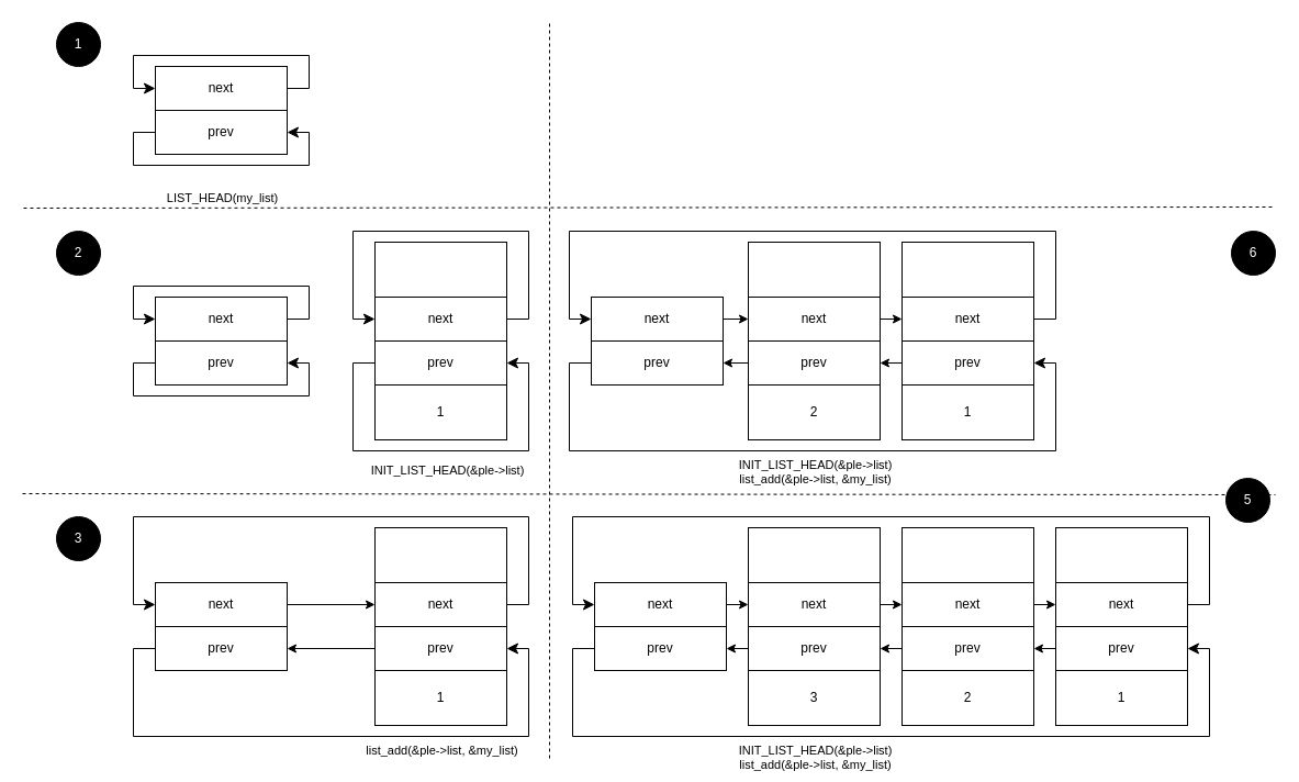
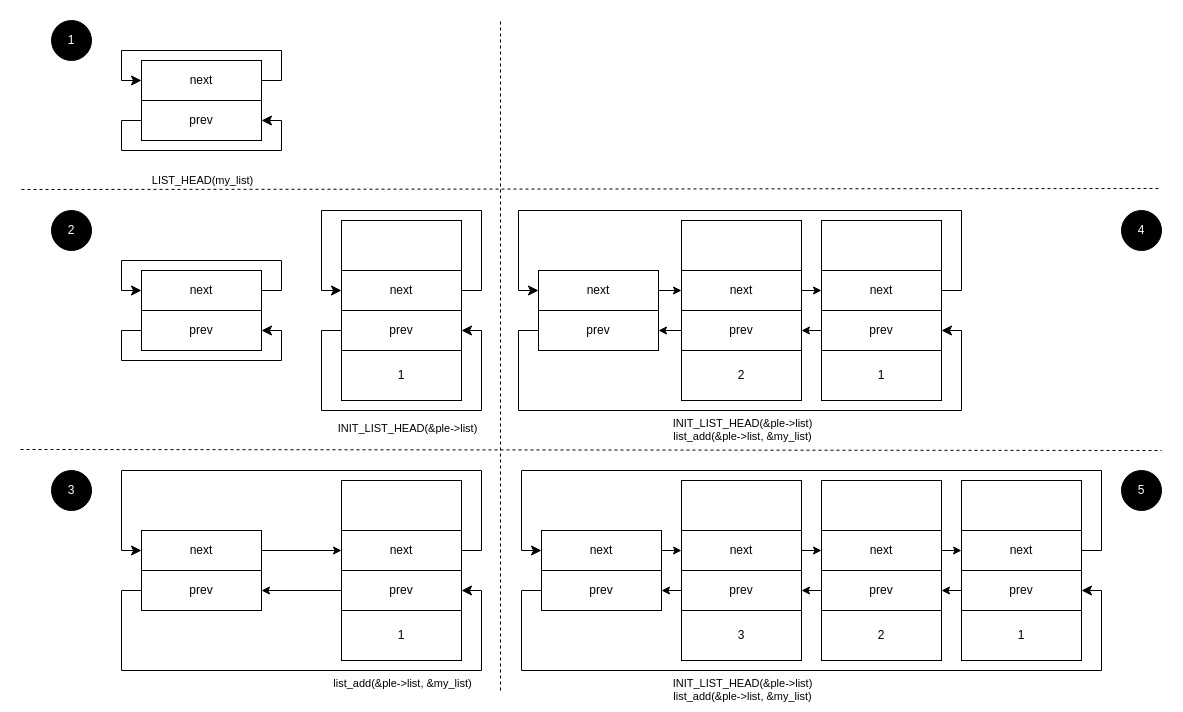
  <mxCell id="0" />
  <mxCell id="1" parent="0" />
  <mxCell id="2" value="next" style="rounded=0;whiteSpace=wrap;html=1;fontColor=#000000;" parent="1" vertex="1"><mxGeometry x="141" y="60" width="120" height="40" as="geometry" /></mxCell>
  <mxCell id="3" value="prev" style="rounded=0;whiteSpace=wrap;html=1;fontColor=#000000;" parent="1" vertex="1"><mxGeometry x="141" y="100" width="120" height="40" as="geometry" /></mxCell>
  <mxCell id="4" value="" style="edgeStyle=segmentEdgeStyle;endArrow=classic;html=1;curved=0;rounded=0;endSize=8;startSize=8;exitX=1;exitY=0.5;exitDx=0;exitDy=0;entryX=0;entryY=0.5;entryDx=0;entryDy=0;fontColor=#000000;" parent="1" source="2" target="2" edge="1"><mxGeometry width="50" height="50" relative="1" as="geometry"><mxPoint x="310" y="159" as="sourcePoint" /><mxPoint x="360" y="109" as="targetPoint" /><Array as="points"><mxPoint x="281" y="80" /><mxPoint x="281" y="50" /><mxPoint x="121" y="50" /><mxPoint x="121" y="80" /></Array></mxGeometry></mxCell>
  <mxCell id="5" value="" style="edgeStyle=segmentEdgeStyle;endArrow=classic;html=1;curved=0;rounded=0;endSize=8;startSize=8;exitX=0;exitY=0.5;exitDx=0;exitDy=0;entryX=1;entryY=0.5;entryDx=0;entryDy=0;fontColor=#000000;" parent="1" source="3" target="3" edge="1"><mxGeometry width="50" height="50" relative="1" as="geometry"><mxPoint x="170" y="209" as="sourcePoint" /><mxPoint x="290" y="99" as="targetPoint" /><Array as="points"><mxPoint x="121" y="120" /><mxPoint x="121" y="150" /><mxPoint x="281" y="150" /><mxPoint x="281" y="120" /></Array></mxGeometry></mxCell>
  <mxCell id="6" value="" style="endArrow=none;dashed=1;html=1;labelPosition=center;verticalLabelPosition=top;align=center;verticalAlign=bottom;fontColor=#000000;" parent="1" edge="1"><mxGeometry width="50" height="50" relative="1" as="geometry"><mxPoint x="21" y="189" as="sourcePoint" /><mxPoint x="1161" y="188" as="targetPoint" /></mxGeometry></mxCell>
  <mxCell id="7" value="LIST_HEAD(my_list)" style="edgeLabel;html=1;align=center;verticalAlign=bottom;resizable=0;points=[];labelPosition=center;verticalLabelPosition=top;fontColor=#000000;" parent="6" vertex="1" connectable="0"><mxGeometry relative="1" as="geometry"><mxPoint x="-389" y="-1" as="offset" /></mxGeometry></mxCell>
  <mxCell id="8" value="1" style="ellipse;whiteSpace=wrap;html=1;aspect=fixed;labelBackgroundColor=#000000;fontColor=#FFFFFF;fillColor=#000000;" parent="1" vertex="1"><mxGeometry x="51" y="20" width="40" height="40" as="geometry" /></mxCell>
  <mxCell id="9" value="next" style="rounded=0;whiteSpace=wrap;html=1;fontColor=#000000;" parent="1" vertex="1"><mxGeometry x="141" y="270" width="120" height="40" as="geometry" /></mxCell>
  <mxCell id="10" value="prev" style="rounded=0;whiteSpace=wrap;html=1;fontColor=#000000;" parent="1" vertex="1"><mxGeometry x="141" y="310" width="120" height="40" as="geometry" /></mxCell>
  <mxCell id="11" value="" style="edgeStyle=segmentEdgeStyle;endArrow=classic;html=1;curved=0;rounded=0;endSize=8;startSize=8;exitX=1;exitY=0.5;exitDx=0;exitDy=0;entryX=0;entryY=0.5;entryDx=0;entryDy=0;fontColor=#000000;" parent="1" source="9" target="9" edge="1"><mxGeometry width="50" height="50" relative="1" as="geometry"><mxPoint x="310" y="370" as="sourcePoint" /><mxPoint x="360" y="320" as="targetPoint" /><Array as="points"><mxPoint x="281" y="290" /><mxPoint x="281" y="260" /><mxPoint x="121" y="260" /><mxPoint x="121" y="290" /></Array></mxGeometry></mxCell>
  <mxCell id="12" value="" style="edgeStyle=segmentEdgeStyle;endArrow=classic;html=1;curved=0;rounded=0;endSize=8;startSize=8;exitX=0;exitY=0.5;exitDx=0;exitDy=0;entryX=1;entryY=0.5;entryDx=0;entryDy=0;fontColor=#000000;" parent="1" source="10" target="10" edge="1"><mxGeometry width="50" height="50" relative="1" as="geometry"><mxPoint x="170" y="420" as="sourcePoint" /><mxPoint x="290" y="310" as="targetPoint" /><Array as="points"><mxPoint x="121" y="330" /><mxPoint x="121" y="360" /><mxPoint x="281" y="360" /><mxPoint x="281" y="330" /></Array></mxGeometry></mxCell>
  <mxCell id="13" value="2" style="ellipse;whiteSpace=wrap;html=1;aspect=fixed;labelBackgroundColor=#000000;fontColor=#FFFFFF;fillColor=#000000;" parent="1" vertex="1"><mxGeometry x="51" y="210" width="40" height="40" as="geometry" /></mxCell>
  <mxCell id="14" value="next" style="rounded=0;whiteSpace=wrap;html=1;fontColor=#000000;" parent="1" vertex="1"><mxGeometry x="341" y="270" width="120" height="40" as="geometry" /></mxCell>
  <mxCell id="15" value="prev" style="rounded=0;whiteSpace=wrap;html=1;fontColor=#000000;" parent="1" vertex="1"><mxGeometry x="341" y="310" width="120" height="40" as="geometry" /></mxCell>
  <mxCell id="16" value="" style="edgeStyle=segmentEdgeStyle;endArrow=classic;html=1;curved=0;rounded=0;endSize=8;startSize=8;exitX=1;exitY=0.5;exitDx=0;exitDy=0;entryX=0;entryY=0.5;entryDx=0;entryDy=0;fontColor=#000000;" parent="1" source="14" target="14" edge="1"><mxGeometry width="50" height="50" relative="1" as="geometry"><mxPoint x="510" y="369" as="sourcePoint" /><mxPoint x="560" y="319" as="targetPoint" /><Array as="points"><mxPoint x="481" y="290" /><mxPoint x="481" y="210" /><mxPoint x="321" y="210" /><mxPoint x="321" y="290" /></Array></mxGeometry></mxCell>
  <mxCell id="17" value="" style="edgeStyle=segmentEdgeStyle;endArrow=classic;html=1;curved=0;rounded=0;endSize=8;startSize=8;exitX=0;exitY=0.5;exitDx=0;exitDy=0;entryX=1;entryY=0.5;entryDx=0;entryDy=0;fontColor=#000000;" parent="1" source="15" target="15" edge="1"><mxGeometry width="50" height="50" relative="1" as="geometry"><mxPoint x="370" y="419" as="sourcePoint" /><mxPoint x="490" y="309" as="targetPoint" /><Array as="points"><mxPoint x="321" y="330" /><mxPoint x="321" y="410" /><mxPoint x="481" y="410" /><mxPoint x="481" y="330" /></Array></mxGeometry></mxCell>
  <mxCell id="18" value="" style="rounded=0;whiteSpace=wrap;html=1;labelBackgroundColor=#000000;fontColor=#000000;fillColor=#FFFFFF;" parent="1" vertex="1"><mxGeometry x="341" y="220" width="120" height="50" as="geometry" /></mxCell>
  <mxCell id="19" value="" style="endArrow=none;dashed=1;html=1;labelPosition=center;verticalLabelPosition=top;align=center;verticalAlign=bottom;fontColor=#000000;" parent="1" edge="1"><mxGeometry width="50" height="50" relative="1" as="geometry"><mxPoint x="20" y="449" as="sourcePoint" /><mxPoint x="1161" y="450" as="targetPoint" /></mxGeometry></mxCell>
  <mxCell id="20" value="&lt;font&gt;INIT_LIST_HEAD(&amp;amp;ple-&amp;gt;list)&lt;/font&gt;" style="edgeLabel;html=1;align=center;verticalAlign=bottom;resizable=0;points=[];fontColor=#000000;labelPosition=center;verticalLabelPosition=top;" parent="19" vertex="1" connectable="0"><mxGeometry relative="1" as="geometry"><mxPoint x="-184" y="-14" as="offset" /></mxGeometry></mxCell>
  <mxCell id="21" value="" style="endArrow=none;dashed=1;html=1;fontColor=#000000;" parent="1" edge="1"><mxGeometry width="50" height="50" relative="1" as="geometry"><mxPoint x="500" y="690" as="sourcePoint" /><mxPoint x="500" y="20" as="targetPoint" /></mxGeometry></mxCell>
  <mxCell id="22" style="edgeStyle=none;html=1;exitX=1;exitY=0.5;exitDx=0;exitDy=0;entryX=0;entryY=0.5;entryDx=0;entryDy=0;fontColor=#000000;" parent="1" source="23" target="26" edge="1"><mxGeometry relative="1" as="geometry" /></mxCell>
  <mxCell id="23" value="next" style="rounded=0;whiteSpace=wrap;html=1;fontColor=#000000;" parent="1" vertex="1"><mxGeometry x="141" y="530" width="120" height="40" as="geometry" /></mxCell>
  <mxCell id="24" value="prev" style="rounded=0;whiteSpace=wrap;html=1;fontColor=#000000;" parent="1" vertex="1"><mxGeometry x="141" y="570" width="120" height="40" as="geometry" /></mxCell>
  <mxCell id="25" value="3" style="ellipse;whiteSpace=wrap;html=1;aspect=fixed;labelBackgroundColor=#000000;fontColor=#FFFFFF;fillColor=#000000;" parent="1" vertex="1"><mxGeometry x="51" y="470" width="40" height="40" as="geometry" /></mxCell>
  <mxCell id="26" value="next" style="rounded=0;whiteSpace=wrap;html=1;fontColor=#000000;" parent="1" vertex="1"><mxGeometry x="341" y="530" width="120" height="40" as="geometry" /></mxCell>
  <mxCell id="27" style="edgeStyle=none;html=1;exitX=0;exitY=0.5;exitDx=0;exitDy=0;entryX=1;entryY=0.5;entryDx=0;entryDy=0;fontColor=#FFFFFF;startArrow=none;startFill=0;" edge="1" parent="1" source="28" target="24"><mxGeometry relative="1" as="geometry" /></mxCell>
  <mxCell id="28" value="prev" style="rounded=0;whiteSpace=wrap;html=1;fontColor=#000000;" parent="1" vertex="1"><mxGeometry x="341" y="570" width="120" height="40" as="geometry" /></mxCell>
  <mxCell id="29" value="" style="edgeStyle=segmentEdgeStyle;endArrow=classic;html=1;curved=0;rounded=0;endSize=8;startSize=8;entryX=0;entryY=0.5;entryDx=0;entryDy=0;exitX=1;exitY=0.5;exitDx=0;exitDy=0;fontColor=#000000;" parent="1" source="26" target="23" edge="1"><mxGeometry width="50" height="50" relative="1" as="geometry"><mxPoint x="461" y="547" as="sourcePoint" /><mxPoint x="121" y="550" as="targetPoint" /><Array as="points"><mxPoint x="481" y="550" /><mxPoint x="481" y="470" /><mxPoint x="121" y="470" /><mxPoint x="121" y="550" /></Array></mxGeometry></mxCell>
  <mxCell id="30" value="" style="edgeStyle=segmentEdgeStyle;endArrow=classic;html=1;curved=0;rounded=0;endSize=8;startSize=8;entryX=1;entryY=0.5;entryDx=0;entryDy=0;exitX=0;exitY=0.5;exitDx=0;exitDy=0;fontColor=#000000;" parent="1" source="24" target="28" edge="1"><mxGeometry width="50" height="50" relative="1" as="geometry"><mxPoint x="141" y="587" as="sourcePoint" /><mxPoint x="488" y="567" as="targetPoint" /><Array as="points"><mxPoint x="141" y="590" /><mxPoint x="121" y="590" /><mxPoint x="121" y="670" /><mxPoint x="481" y="670" /><mxPoint x="481" y="590" /></Array></mxGeometry></mxCell>
  <mxCell id="31" value="list_add(&amp;amp;ple-&amp;gt;list, &amp;amp;my_list)" style="edgeLabel;html=1;align=center;verticalAlign=top;resizable=0;points=[];fontColor=#000000;labelPosition=center;verticalLabelPosition=bottom;" parent="30" vertex="1" connectable="0"><mxGeometry relative="1" as="geometry"><mxPoint x="100" as="offset" /></mxGeometry></mxCell>
  <mxCell id="32" value="" style="rounded=0;whiteSpace=wrap;html=1;labelBackgroundColor=#000000;fontColor=#000000;fillColor=#FFFFFF;" parent="1" vertex="1"><mxGeometry x="341" y="480" width="120" height="50" as="geometry" /></mxCell>
  <mxCell id="33" style="edgeStyle=none;html=1;exitX=1;exitY=0.5;exitDx=0;exitDy=0;entryX=0;entryY=0.5;entryDx=0;entryDy=0;fontColor=#000000;" parent="1" source="34" target="38" edge="1"><mxGeometry relative="1" as="geometry" /></mxCell>
  <mxCell id="34" value="next" style="rounded=0;whiteSpace=wrap;html=1;fontColor=#000000;" parent="1" vertex="1"><mxGeometry x="538" y="270" width="120" height="40" as="geometry" /></mxCell>
  <mxCell id="35" value="prev" style="rounded=0;whiteSpace=wrap;html=1;fontColor=#000000;" parent="1" vertex="1"><mxGeometry x="538" y="310" width="120" height="40" as="geometry" /></mxCell>
- <mxCell id="36" value="6" style="ellipse;whiteSpace=wrap;html=1;aspect=fixed;labelBackgroundColor=#000000;fontColor=#FFFFFF;fillColor=#000000;" parent="1" vertex="1"><mxGeometry x="1121" y="210" width="40" height="40" as="geometry" /></mxCell>
+ <mxCell id="36" value="4" style="ellipse;whiteSpace=wrap;html=1;aspect=fixed;labelBackgroundColor=#000000;fontColor=#FFFFFF;fillColor=#000000;" parent="1" vertex="1"><mxGeometry x="1121" y="210" width="40" height="40" as="geometry" /></mxCell>
  <mxCell id="37" style="edgeStyle=none;html=1;exitX=1;exitY=0.5;exitDx=0;exitDy=0;entryX=0;entryY=0.5;entryDx=0;entryDy=0;fontColor=#000000;" parent="1" source="38" target="45" edge="1"><mxGeometry relative="1" as="geometry" /></mxCell>
  <mxCell id="38" value="next" style="rounded=0;whiteSpace=wrap;html=1;fontColor=#000000;" parent="1" vertex="1"><mxGeometry x="681" y="270" width="120" height="40" as="geometry" /></mxCell>
  <mxCell id="39" style="edgeStyle=none;html=1;exitX=0;exitY=0.5;exitDx=0;exitDy=0;entryX=1;entryY=0.5;entryDx=0;entryDy=0;fontColor=#000000;" parent="1" source="40" target="35" edge="1"><mxGeometry relative="1" as="geometry" /></mxCell>
  <mxCell id="40" value="prev" style="rounded=0;whiteSpace=wrap;html=1;fontColor=#000000;" parent="1" vertex="1"><mxGeometry x="681" y="310" width="120" height="40" as="geometry" /></mxCell>
  <mxCell id="41" value="" style="edgeStyle=segmentEdgeStyle;endArrow=classic;html=1;curved=0;rounded=0;endSize=8;startSize=8;entryX=0;entryY=0.5;entryDx=0;entryDy=0;exitX=1;exitY=0.5;exitDx=0;exitDy=0;fontColor=#000000;" parent="1" source="45" target="34" edge="1"><mxGeometry width="50" height="50" relative="1" as="geometry"><mxPoint x="958" y="290" as="sourcePoint" /><mxPoint x="514" y="289" as="targetPoint" /><Array as="points"><mxPoint x="961" y="290" /><mxPoint x="961" y="210" /><mxPoint x="518" y="210" /><mxPoint x="518" y="290" /></Array></mxGeometry></mxCell>
  <mxCell id="42" value="" style="edgeStyle=segmentEdgeStyle;endArrow=classic;html=1;curved=0;rounded=0;endSize=8;startSize=8;exitX=0;exitY=0.5;exitDx=0;exitDy=0;entryX=1;entryY=0.5;entryDx=0;entryDy=0;fontColor=#000000;" parent="1" source="35" target="47" edge="1"><mxGeometry width="50" height="50" relative="1" as="geometry"><mxPoint x="534" y="326" as="sourcePoint" /><mxPoint x="958" y="330" as="targetPoint" /><Array as="points"><mxPoint x="518" y="330" /><mxPoint x="518" y="410" /><mxPoint x="961" y="410" /><mxPoint x="961" y="330" /></Array></mxGeometry></mxCell>
  <mxCell id="43" value="INIT_LIST_HEAD(&amp;amp;ple-&amp;gt;list)&lt;br&gt;list_add(&amp;amp;ple-&amp;gt;list, &amp;amp;my_list)" style="edgeLabel;html=1;align=center;verticalAlign=top;resizable=0;points=[];fontColor=#000000;labelPosition=center;verticalLabelPosition=bottom;" parent="42" vertex="1" connectable="0"><mxGeometry relative="1" as="geometry"><mxPoint x="1" as="offset" /></mxGeometry></mxCell>
  <mxCell id="44" value="" style="rounded=0;whiteSpace=wrap;html=1;labelBackgroundColor=#000000;fontColor=#000000;fillColor=#FFFFFF;" parent="1" vertex="1"><mxGeometry x="681" y="220" width="120" height="50" as="geometry" /></mxCell>
  <mxCell id="45" value="next" style="rounded=0;whiteSpace=wrap;html=1;fontColor=#000000;" parent="1" vertex="1"><mxGeometry x="821" y="270" width="120" height="40" as="geometry" /></mxCell>
  <mxCell id="46" style="edgeStyle=none;html=1;exitX=0;exitY=0.5;exitDx=0;exitDy=0;entryX=1;entryY=0.5;entryDx=0;entryDy=0;fontColor=#000000;" parent="1" source="47" target="40" edge="1"><mxGeometry relative="1" as="geometry" /></mxCell>
  <mxCell id="47" value="prev" style="rounded=0;whiteSpace=wrap;html=1;fontColor=#000000;" parent="1" vertex="1"><mxGeometry x="821" y="310" width="120" height="40" as="geometry" /></mxCell>
  <mxCell id="48" value="" style="rounded=0;whiteSpace=wrap;html=1;labelBackgroundColor=#000000;fontColor=#000000;fillColor=#FFFFFF;" parent="1" vertex="1"><mxGeometry x="821" y="220" width="120" height="50" as="geometry" /></mxCell>
  <mxCell id="49" style="edgeStyle=none;html=1;exitX=1;exitY=0.5;exitDx=0;exitDy=0;entryX=0;entryY=0.5;entryDx=0;entryDy=0;fontColor=#000000;" parent="1" source="50" target="54" edge="1"><mxGeometry relative="1" as="geometry" /></mxCell>
  <mxCell id="50" value="next" style="rounded=0;whiteSpace=wrap;html=1;fontColor=#000000;" parent="1" vertex="1"><mxGeometry x="541" y="530" width="120" height="40" as="geometry" /></mxCell>
  <mxCell id="51" value="prev" style="rounded=0;whiteSpace=wrap;html=1;fontColor=#000000;" parent="1" vertex="1"><mxGeometry x="541" y="570" width="120" height="40" as="geometry" /></mxCell>
- <mxCell id="52" value="5" style="ellipse;whiteSpace=wrap;html=1;aspect=fixed;labelBackgroundColor=#000000;fontColor=#FFFFFF;fillColor=#000000;" parent="1" vertex="1"><mxGeometry x="1116" y="435" width="40" height="40" as="geometry" /></mxCell>
+ <mxCell id="52" value="5" style="ellipse;whiteSpace=wrap;html=1;aspect=fixed;labelBackgroundColor=#000000;fontColor=#FFFFFF;fillColor=#000000;" parent="1" vertex="1"><mxGeometry x="1121" y="470" width="40" height="40" as="geometry" /></mxCell>
  <mxCell id="53" style="edgeStyle=none;html=1;exitX=1;exitY=0.5;exitDx=0;exitDy=0;entryX=0;entryY=0.5;entryDx=0;entryDy=0;fontColor=#000000;" parent="1" source="54" target="62" edge="1"><mxGeometry relative="1" as="geometry" /></mxCell>
  <mxCell id="54" value="next" style="rounded=0;whiteSpace=wrap;html=1;fontColor=#000000;" parent="1" vertex="1"><mxGeometry x="681" y="530" width="120" height="40" as="geometry" /></mxCell>
  <mxCell id="55" style="edgeStyle=none;html=1;exitX=0;exitY=0.5;exitDx=0;exitDy=0;entryX=1;entryY=0.5;entryDx=0;entryDy=0;fontColor=#000000;" parent="1" source="56" target="51" edge="1"><mxGeometry relative="1" as="geometry" /></mxCell>
  <mxCell id="56" value="prev" style="rounded=0;whiteSpace=wrap;html=1;fontColor=#000000;" parent="1" vertex="1"><mxGeometry x="681" y="570" width="120" height="40" as="geometry" /></mxCell>
  <mxCell id="57" value="" style="edgeStyle=segmentEdgeStyle;endArrow=classic;html=1;curved=0;rounded=0;endSize=8;startSize=8;entryX=0;entryY=0.5;entryDx=0;entryDy=0;exitX=1;exitY=0.5;exitDx=0;exitDy=0;fontColor=#000000;" parent="1" source="66" target="50" edge="1"><mxGeometry width="50" height="50" relative="1" as="geometry"><mxPoint x="961" y="550" as="sourcePoint" /><mxPoint x="517" y="549" as="targetPoint" /><Array as="points"><mxPoint x="1101" y="550" /><mxPoint x="1101" y="470" /><mxPoint x="521" y="470" /><mxPoint x="521" y="550" /></Array></mxGeometry></mxCell>
  <mxCell id="58" value="" style="edgeStyle=segmentEdgeStyle;endArrow=classic;html=1;curved=0;rounded=0;endSize=8;startSize=8;exitX=0;exitY=0.5;exitDx=0;exitDy=0;entryX=1;entryY=0.5;entryDx=0;entryDy=0;fontColor=#000000;" parent="1" source="51" target="68" edge="1"><mxGeometry width="50" height="50" relative="1" as="geometry"><mxPoint x="537" y="586" as="sourcePoint" /><mxPoint x="961" y="590" as="targetPoint" /><Array as="points"><mxPoint x="521" y="590" /><mxPoint x="521" y="670" /><mxPoint x="1101" y="670" /><mxPoint x="1101" y="590" /></Array></mxGeometry></mxCell>
  <mxCell id="59" value="INIT_LIST_HEAD(&amp;amp;ple-&amp;gt;list)&lt;br&gt;list_add(&amp;amp;ple-&amp;gt;list, &amp;amp;my_list)" style="edgeLabel;html=1;align=center;verticalAlign=top;resizable=0;points=[];fontColor=#000000;labelPosition=center;verticalLabelPosition=bottom;" parent="58" vertex="1" connectable="0"><mxGeometry relative="1" as="geometry"><mxPoint x="-70" as="offset" /></mxGeometry></mxCell>
  <mxCell id="60" value="" style="rounded=0;whiteSpace=wrap;html=1;labelBackgroundColor=#000000;fontColor=#000000;fillColor=#FFFFFF;" parent="1" vertex="1"><mxGeometry x="681" y="480" width="120" height="50" as="geometry" /></mxCell>
  <mxCell id="61" style="edgeStyle=none;html=1;exitX=1;exitY=0.5;exitDx=0;exitDy=0;entryX=0;entryY=0.5;entryDx=0;entryDy=0;fontColor=#000000;" parent="1" source="62" target="66" edge="1"><mxGeometry relative="1" as="geometry" /></mxCell>
  <mxCell id="62" value="next" style="rounded=0;whiteSpace=wrap;html=1;fontColor=#000000;" parent="1" vertex="1"><mxGeometry x="821" y="530" width="120" height="40" as="geometry" /></mxCell>
  <mxCell id="63" style="edgeStyle=none;html=1;exitX=0;exitY=0.5;exitDx=0;exitDy=0;entryX=1;entryY=0.5;entryDx=0;entryDy=0;fontColor=#000000;" parent="1" source="64" target="56" edge="1"><mxGeometry relative="1" as="geometry" /></mxCell>
  <mxCell id="64" value="prev" style="rounded=0;whiteSpace=wrap;html=1;fontColor=#000000;" parent="1" vertex="1"><mxGeometry x="821" y="570" width="120" height="40" as="geometry" /></mxCell>
  <mxCell id="65" value="" style="rounded=0;whiteSpace=wrap;html=1;labelBackgroundColor=#000000;fontColor=#000000;fillColor=#FFFFFF;" parent="1" vertex="1"><mxGeometry x="821" y="480" width="120" height="50" as="geometry" /></mxCell>
  <mxCell id="66" value="next" style="rounded=0;whiteSpace=wrap;html=1;fontColor=#000000;" parent="1" vertex="1"><mxGeometry x="961" y="530" width="120" height="40" as="geometry" /></mxCell>
  <mxCell id="67" style="edgeStyle=none;html=1;exitX=0;exitY=0.5;exitDx=0;exitDy=0;entryX=1;entryY=0.5;entryDx=0;entryDy=0;fontColor=#000000;" parent="1" source="68" target="64" edge="1"><mxGeometry relative="1" as="geometry" /></mxCell>
  <mxCell id="68" value="prev" style="rounded=0;whiteSpace=wrap;html=1;fontColor=#000000;" parent="1" vertex="1"><mxGeometry x="961" y="570" width="120" height="40" as="geometry" /></mxCell>
  <mxCell id="69" value="" style="rounded=0;whiteSpace=wrap;html=1;labelBackgroundColor=#000000;fontColor=#000000;fillColor=#FFFFFF;" parent="1" vertex="1"><mxGeometry x="961" y="480" width="120" height="50" as="geometry" /></mxCell>
  <mxCell id="70" value="1" style="rounded=0;whiteSpace=wrap;html=1;" vertex="1" parent="1"><mxGeometry x="341" y="350" width="120" height="50" as="geometry" /></mxCell>
  <mxCell id="71" value="1" style="rounded=0;whiteSpace=wrap;html=1;" vertex="1" parent="1"><mxGeometry x="821" y="350" width="120" height="50" as="geometry" /></mxCell>
  <mxCell id="72" value="2" style="rounded=0;whiteSpace=wrap;html=1;" vertex="1" parent="1"><mxGeometry x="681" y="350" width="120" height="50" as="geometry" /></mxCell>
  <mxCell id="73" value="1" style="rounded=0;whiteSpace=wrap;html=1;" vertex="1" parent="1"><mxGeometry x="341" y="610" width="120" height="50" as="geometry" /></mxCell>
  <mxCell id="74" value="1" style="rounded=0;whiteSpace=wrap;html=1;" vertex="1" parent="1"><mxGeometry x="961" y="610" width="120" height="50" as="geometry" /></mxCell>
  <mxCell id="75" value="2" style="rounded=0;whiteSpace=wrap;html=1;" vertex="1" parent="1"><mxGeometry x="821" y="610" width="120" height="50" as="geometry" /></mxCell>
  <mxCell id="76" value="3" style="rounded=0;whiteSpace=wrap;html=1;" vertex="1" parent="1"><mxGeometry x="681" y="610" width="120" height="50" as="geometry" /></mxCell>
